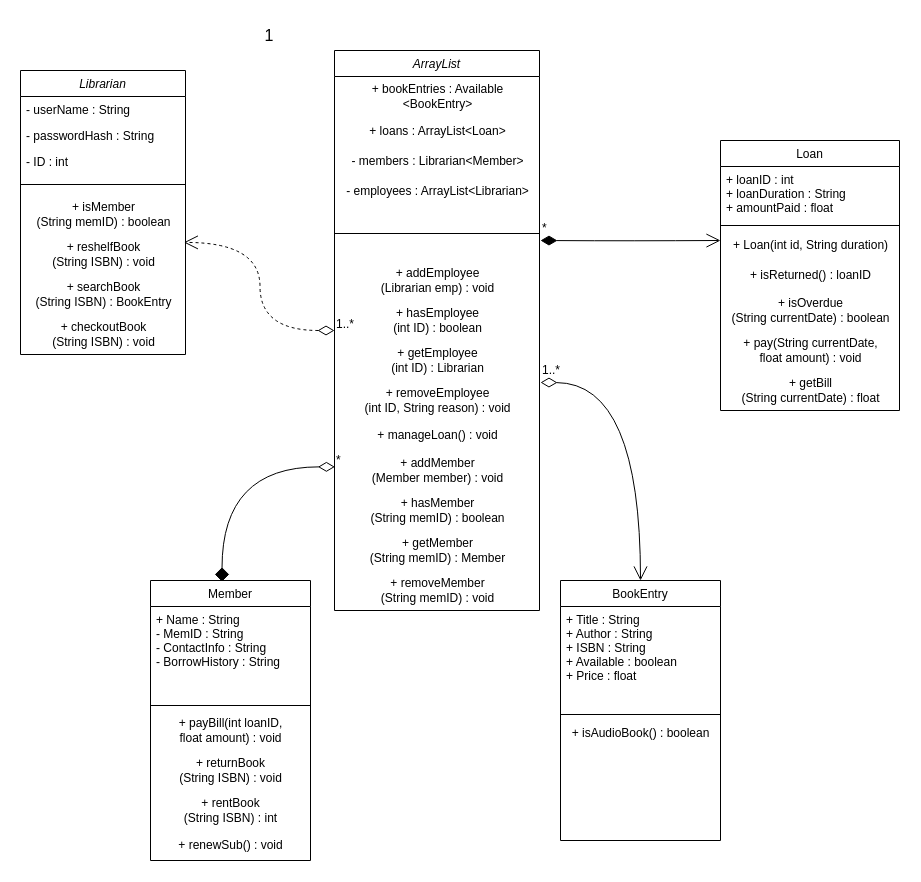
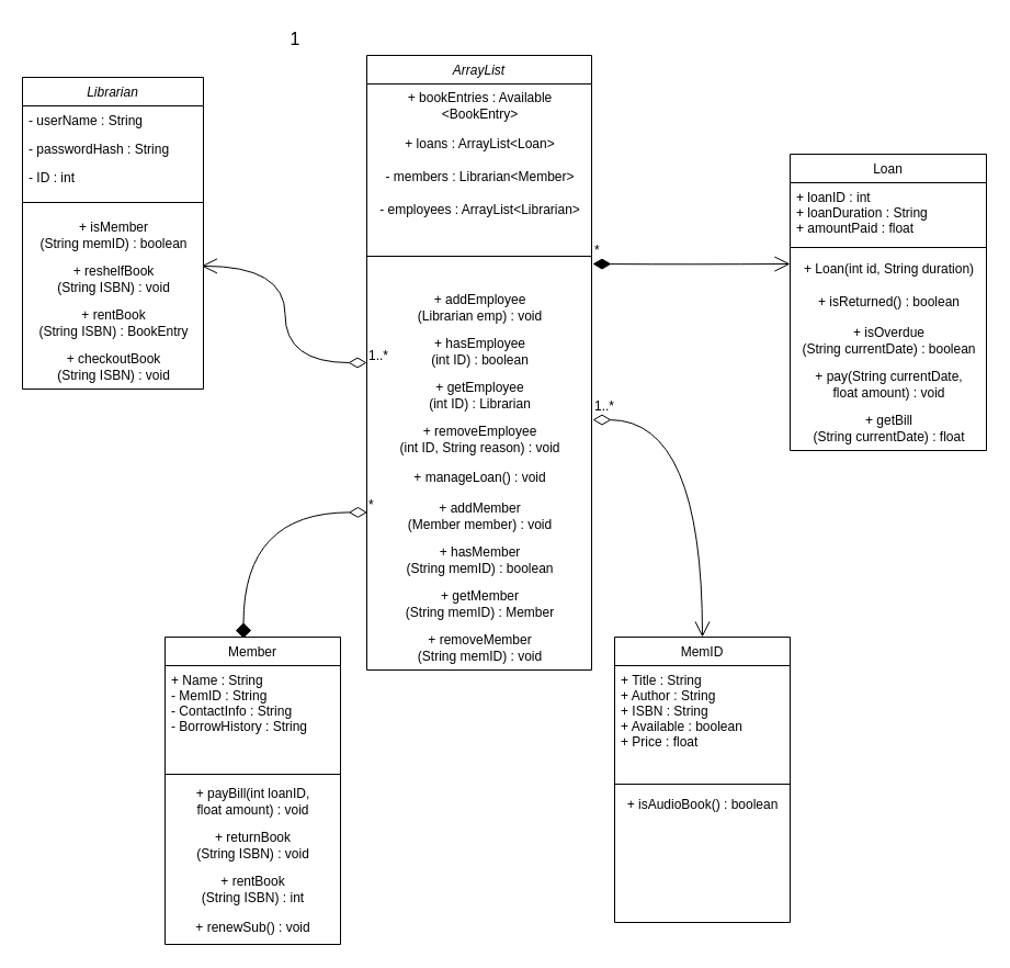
  <mxCell id="0" />
  <mxCell id="1" parent="0" />
  <mxCell id="2" value="Librarian" style="swimlane;fontStyle=2;align=center;verticalAlign=top;childLayout=stackLayout;horizontal=1;startSize=26;horizontalStack=0;resizeParent=1;resizeLast=0;collapsible=1;marginBottom=0;rounded=0;shadow=0;strokeWidth=1;" parent="1" vertex="1"><mxGeometry x="20" y="70" width="165" height="284" as="geometry"><mxRectangle x="230" y="140" width="160" height="26" as="alternateBounds" /></mxGeometry></mxCell>
  <mxCell id="3" value="- userName : String" style="text;align=left;verticalAlign=top;spacingLeft=4;spacingRight=4;overflow=hidden;rotatable=0;points=[[0,0.5],[1,0.5]];portConstraint=eastwest;" parent="2" vertex="1"><mxGeometry y="26" width="165" height="26" as="geometry" /></mxCell>
  <mxCell id="4" value="- passwordHash : String" style="text;align=left;verticalAlign=top;spacingLeft=4;spacingRight=4;overflow=hidden;rotatable=0;points=[[0,0.5],[1,0.5]];portConstraint=eastwest;rounded=0;shadow=0;html=0;" parent="2" vertex="1"><mxGeometry y="52" width="165" height="26" as="geometry" /></mxCell>
  <mxCell id="5" value="- ID : int" style="text;align=left;verticalAlign=top;spacingLeft=4;spacingRight=4;overflow=hidden;rotatable=0;points=[[0,0.5],[1,0.5]];portConstraint=eastwest;rounded=0;shadow=0;html=0;" parent="2" vertex="1"><mxGeometry y="78" width="165" height="26" as="geometry" /></mxCell>
  <mxCell id="6" value="" style="line;html=1;strokeWidth=1;align=left;verticalAlign=middle;spacingTop=-1;spacingLeft=3;spacingRight=3;rotatable=0;labelPosition=right;points=[];portConstraint=eastwest;" parent="2" vertex="1"><mxGeometry y="104" width="165" height="20" as="geometry" /></mxCell>
  <mxCell id="7" value="+ isMember&lt;div&gt;(String memID) : boolean&lt;/div&gt;" style="text;html=1;align=center;verticalAlign=middle;resizable=0;points=[];autosize=1;strokeColor=none;fillColor=none;" parent="2" vertex="1"><mxGeometry y="124" width="165" height="40" as="geometry" /></mxCell>
  <mxCell id="8" value="+ reshelfBook&lt;div&gt;(String ISBN) : void&lt;/div&gt;" style="text;html=1;align=center;verticalAlign=middle;resizable=0;points=[];autosize=1;strokeColor=none;fillColor=none;" parent="2" vertex="1"><mxGeometry y="164" width="165" height="40" as="geometry" /></mxCell>
- <mxCell id="9" value="+ searchBook&lt;div&gt;(String ISBN) : BookEntry&lt;/div&gt;" style="text;html=1;align=center;verticalAlign=middle;resizable=0;points=[];autosize=1;strokeColor=none;fillColor=none;" parent="2" vertex="1"><mxGeometry y="204" width="165" height="40" as="geometry" /></mxCell>
+ <mxCell id="9" value="+ rentBook&lt;div&gt;(String ISBN) : BookEntry&lt;/div&gt;" style="text;html=1;align=center;verticalAlign=middle;resizable=0;points=[];autosize=1;strokeColor=none;fillColor=none;" parent="2" vertex="1"><mxGeometry y="204" width="165" height="40" as="geometry" /></mxCell>
  <mxCell id="10" value="+ checkoutBook&lt;div&gt;(String ISBN) : void&lt;/div&gt;" style="text;html=1;align=center;verticalAlign=middle;resizable=0;points=[];autosize=1;strokeColor=none;fillColor=none;" parent="2" vertex="1"><mxGeometry y="244" width="165" height="40" as="geometry" /></mxCell>
  <mxCell id="11" value="Member" style="swimlane;fontStyle=0;align=center;verticalAlign=top;childLayout=stackLayout;horizontal=1;startSize=26;horizontalStack=0;resizeParent=1;resizeLast=0;collapsible=1;marginBottom=0;rounded=0;shadow=0;strokeWidth=1;" parent="1" vertex="1"><mxGeometry x="150" y="580" width="160" height="280" as="geometry"><mxRectangle x="130" y="380" width="160" height="26" as="alternateBounds" /></mxGeometry></mxCell>
  <mxCell id="12" value="+ Name : String&#10;- MemID : String&#10;- ContactInfo : String&#10;- BorrowHistory : String&#10;" style="text;align=left;verticalAlign=top;spacingLeft=4;spacingRight=4;overflow=hidden;rotatable=0;points=[[0,0.5],[1,0.5]];portConstraint=eastwest;" parent="11" vertex="1"><mxGeometry y="26" width="160" height="94" as="geometry" /></mxCell>
  <mxCell id="13" value="" style="line;html=1;strokeWidth=1;align=left;verticalAlign=middle;spacingTop=-1;spacingLeft=3;spacingRight=3;rotatable=0;labelPosition=right;points=[];portConstraint=eastwest;" parent="11" vertex="1"><mxGeometry y="120" width="160" height="10" as="geometry" /></mxCell>
  <mxCell id="14" value="+ payBill(int loanID,&lt;div&gt;float amount) : void&lt;/div&gt;" style="text;html=1;align=center;verticalAlign=middle;resizable=0;points=[];autosize=1;strokeColor=none;fillColor=none;" parent="11" vertex="1"><mxGeometry y="130" width="160" height="40" as="geometry" /></mxCell>
  <mxCell id="15" value="+ returnBook&lt;div&gt;(String ISBN) : void&lt;/div&gt;" style="text;html=1;align=center;verticalAlign=middle;resizable=0;points=[];autosize=1;strokeColor=none;fillColor=none;" parent="11" vertex="1"><mxGeometry y="170" width="160" height="40" as="geometry" /></mxCell>
  <mxCell id="16" value="+ rentBook&lt;div&gt;(String ISBN) : int&lt;/div&gt;" style="text;html=1;align=center;verticalAlign=middle;resizable=0;points=[];autosize=1;strokeColor=none;fillColor=none;" parent="11" vertex="1"><mxGeometry y="210" width="160" height="40" as="geometry" /></mxCell>
  <mxCell id="17" value="+ renewSub() : void" style="text;html=1;align=center;verticalAlign=middle;resizable=0;points=[];autosize=1;strokeColor=none;fillColor=none;" parent="11" vertex="1"><mxGeometry y="250" width="160" height="30" as="geometry" /></mxCell>
- <mxCell id="18" value="BookEntry" style="swimlane;fontStyle=0;align=center;verticalAlign=top;childLayout=stackLayout;horizontal=1;startSize=26;horizontalStack=0;resizeParent=1;resizeLast=0;collapsible=1;marginBottom=0;rounded=0;shadow=0;strokeWidth=1;" parent="1" vertex="1"><mxGeometry x="560" y="580" width="160" height="260" as="geometry"><mxRectangle x="340" y="380" width="170" height="26" as="alternateBounds" /></mxGeometry></mxCell>
+ <mxCell id="18" value="MemID" style="swimlane;fontStyle=0;align=center;verticalAlign=top;childLayout=stackLayout;horizontal=1;startSize=26;horizontalStack=0;resizeParent=1;resizeLast=0;collapsible=1;marginBottom=0;rounded=0;shadow=0;strokeWidth=1;" parent="1" vertex="1"><mxGeometry x="560" y="580" width="160" height="260" as="geometry"><mxRectangle x="340" y="380" width="170" height="26" as="alternateBounds" /></mxGeometry></mxCell>
  <mxCell id="19" value="+ Title : String&#10;+ Author : String&#10;+ ISBN : String&#10;+ Available : boolean&#10;+ Price : float" style="text;align=left;verticalAlign=top;spacingLeft=4;spacingRight=4;overflow=hidden;rotatable=0;points=[[0,0.5],[1,0.5]];portConstraint=eastwest;" parent="18" vertex="1"><mxGeometry y="26" width="160" height="104" as="geometry" /></mxCell>
  <mxCell id="20" value="" style="line;html=1;strokeWidth=1;align=left;verticalAlign=middle;spacingTop=-1;spacingLeft=3;spacingRight=3;rotatable=0;labelPosition=right;points=[];portConstraint=eastwest;" parent="18" vertex="1"><mxGeometry y="130" width="160" height="8" as="geometry" /></mxCell>
  <mxCell id="21" value="+ isAudioBook() : boolean" style="text;html=1;align=center;verticalAlign=middle;resizable=0;points=[];autosize=1;strokeColor=none;fillColor=none;" parent="18" vertex="1"><mxGeometry y="138" width="160" height="30" as="geometry" /></mxCell>
  <mxCell id="22" value="Loan" style="swimlane;fontStyle=0;align=center;verticalAlign=top;childLayout=stackLayout;horizontal=1;startSize=26;horizontalStack=0;resizeParent=1;resizeLast=0;collapsible=1;marginBottom=0;rounded=0;shadow=0;strokeWidth=1;" parent="1" vertex="1"><mxGeometry x="720" y="140" width="179" height="270" as="geometry"><mxRectangle x="550" y="140" width="160" height="26" as="alternateBounds" /></mxGeometry></mxCell>
  <mxCell id="23" value="+ loanID : int&#10;+ loanDuration : String&#10;+ amountPaid : float" style="text;align=left;verticalAlign=top;spacingLeft=4;spacingRight=4;overflow=hidden;rotatable=0;points=[[0,0.5],[1,0.5]];portConstraint=eastwest;" parent="22" vertex="1"><mxGeometry y="26" width="179" height="54" as="geometry" /></mxCell>
  <mxCell id="24" value="" style="line;html=1;strokeWidth=1;align=left;verticalAlign=middle;spacingTop=-1;spacingLeft=3;spacingRight=3;rotatable=0;labelPosition=right;points=[];portConstraint=eastwest;" parent="22" vertex="1"><mxGeometry y="80" width="179" height="10" as="geometry" /></mxCell>
  <mxCell id="25" value="+ Loan(int id, String duration)" style="text;html=1;align=center;verticalAlign=middle;resizable=0;points=[];autosize=1;strokeColor=none;fillColor=none;" parent="22" vertex="1"><mxGeometry y="90" width="179" height="30" as="geometry" /></mxCell>
- <mxCell id="26" value="+ isReturned() : loanID" style="text;html=1;align=center;verticalAlign=middle;resizable=0;points=[];autosize=1;strokeColor=none;fillColor=none;" parent="22" vertex="1"><mxGeometry y="120" width="179" height="30" as="geometry" /></mxCell>
+ <mxCell id="26" value="+ isReturned() : boolean" style="text;html=1;align=center;verticalAlign=middle;resizable=0;points=[];autosize=1;strokeColor=none;fillColor=none;" parent="22" vertex="1"><mxGeometry y="120" width="179" height="30" as="geometry" /></mxCell>
  <mxCell id="27" value="+ isOverdue&lt;div&gt;(String currentDate) : boolean&lt;/div&gt;" style="text;html=1;align=center;verticalAlign=middle;resizable=0;points=[];autosize=1;strokeColor=none;fillColor=none;" vertex="1" parent="22"><mxGeometry y="150" width="179" height="40" as="geometry" /></mxCell>
  <mxCell id="28" value="+ pay(String currentDate,&lt;div&gt;float amount) : void&lt;/div&gt;" style="text;html=1;align=center;verticalAlign=middle;resizable=0;points=[];autosize=1;strokeColor=none;fillColor=none;" parent="22" vertex="1"><mxGeometry y="190" width="179" height="40" as="geometry" /></mxCell>
  <mxCell id="29" value="+ getBill&lt;div&gt;&lt;span style=&quot;background-color: initial;&quot;&gt;(String currentDate) : float&lt;/span&gt;&lt;/div&gt;" style="text;html=1;align=center;verticalAlign=middle;resizable=0;points=[];autosize=1;strokeColor=none;fillColor=none;" vertex="1" parent="22"><mxGeometry y="230" width="179" height="40" as="geometry" /></mxCell>
  <mxCell id="30" value="ArrayList" style="swimlane;fontStyle=2;align=center;verticalAlign=top;childLayout=stackLayout;horizontal=1;startSize=26;horizontalStack=0;resizeParent=1;resizeLast=0;collapsible=1;marginBottom=0;rounded=0;shadow=0;strokeWidth=1;" parent="1" vertex="1"><mxGeometry x="334" width="205" height="560" as="geometry" y="50"><mxRectangle x="230" y="140" width="160" height="26" as="alternateBounds" /></mxGeometry></mxCell>
  <mxCell id="31" value="+ bookEntries : Available&lt;div&gt;&amp;lt;BookEntry&amp;gt;&lt;/div&gt;" style="text;html=1;align=center;verticalAlign=middle;resizable=0;points=[];autosize=1;strokeColor=none;fillColor=none;" parent="30" vertex="1"><mxGeometry y="26" width="205" height="40" as="geometry" /></mxCell>
  <mxCell id="32" value="+ loans : ArrayList&amp;lt;Loan&amp;gt;" style="text;html=1;align=center;verticalAlign=middle;resizable=0;points=[];autosize=1;strokeColor=none;fillColor=none;" parent="30" vertex="1"><mxGeometry y="66" width="205" height="30" as="geometry" /></mxCell>
  <mxCell id="33" value="- members : Librarian&amp;lt;Member&amp;gt;" style="text;html=1;align=center;verticalAlign=middle;resizable=0;points=[];autosize=1;strokeColor=none;fillColor=none;" parent="30" vertex="1"><mxGeometry y="96" width="205" height="30" as="geometry" /></mxCell>
  <mxCell id="34" value="- employees : ArrayList&amp;lt;Librarian&amp;gt;" style="text;html=1;align=center;verticalAlign=middle;resizable=0;points=[];autosize=1;strokeColor=none;fillColor=none;" parent="30" vertex="1"><mxGeometry y="126" width="205" height="30" as="geometry" /></mxCell>
  <mxCell id="35" value="" style="line;html=1;strokeWidth=1;align=left;verticalAlign=middle;spacingTop=-1;spacingLeft=3;spacingRight=3;rotatable=0;labelPosition=right;points=[];portConstraint=eastwest;" parent="30" vertex="1"><mxGeometry y="156" width="205" height="54" as="geometry" /></mxCell>
  <mxCell id="36" value="+ addEmployee&lt;div&gt;(Librarian emp)&amp;nbsp;&lt;span style=&quot;background-color: initial;&quot;&gt;: void&lt;/span&gt;&lt;/div&gt;" style="text;html=1;align=center;verticalAlign=middle;resizable=0;points=[];autosize=1;strokeColor=none;fillColor=none;" parent="30" vertex="1"><mxGeometry y="210" width="205" height="40" as="geometry" /></mxCell>
  <mxCell id="37" value="+ hasEmployee&lt;div&gt;(int ID) : boolean&lt;/div&gt;" style="text;html=1;align=center;verticalAlign=middle;resizable=0;points=[];autosize=1;strokeColor=none;fillColor=none;" parent="30" vertex="1"><mxGeometry y="250" width="205" height="40" as="geometry" /></mxCell>
  <mxCell id="38" value="+ getEmployee&lt;div&gt;(int ID)&amp;nbsp;&lt;span style=&quot;background-color: initial;&quot;&gt;: Librarian&lt;/span&gt;&lt;/div&gt;" style="text;html=1;align=center;verticalAlign=middle;resizable=0;points=[];autosize=1;strokeColor=none;fillColor=none;" vertex="1" parent="30"><mxGeometry y="290" width="205" height="40" as="geometry" /></mxCell>
  <mxCell id="39" value="+ removeEmployee&lt;div&gt;(int ID, String reason)&amp;nbsp;&lt;span style=&quot;background-color: initial;&quot;&gt;: void&lt;/span&gt;&lt;/div&gt;" style="text;html=1;align=center;verticalAlign=middle;resizable=0;points=[];autosize=1;strokeColor=none;fillColor=none;" vertex="1" parent="30"><mxGeometry y="330" width="205" height="40" as="geometry" /></mxCell>
  <mxCell id="40" value="+ manageLoan() : void" style="text;html=1;align=center;verticalAlign=middle;resizable=0;points=[];autosize=1;strokeColor=none;fillColor=none;" parent="30" vertex="1"><mxGeometry y="370" width="205" height="30" as="geometry" /></mxCell>
  <mxCell id="41" value="+ addMember&lt;div&gt;(Member member) : void&lt;/div&gt;" style="text;html=1;align=center;verticalAlign=middle;resizable=0;points=[];autosize=1;strokeColor=none;fillColor=none;" parent="30" vertex="1"><mxGeometry y="400" width="205" height="40" as="geometry" /></mxCell>
  <mxCell id="42" value="+ hasMember&lt;div&gt;(String memID) : boolean&lt;/div&gt;" style="text;html=1;align=center;verticalAlign=middle;resizable=0;points=[];autosize=1;strokeColor=none;fillColor=none;" vertex="1" parent="30"><mxGeometry y="440" width="205" height="40" as="geometry" /></mxCell>
  <mxCell id="43" value="+ getMember&lt;div&gt;(String memID) : Member&lt;/div&gt;" style="text;html=1;align=center;verticalAlign=middle;resizable=0;points=[];autosize=1;strokeColor=none;fillColor=none;" vertex="1" parent="30"><mxGeometry y="480" width="205" height="40" as="geometry" /></mxCell>
  <mxCell id="44" value="+ removeMember&lt;div&gt;(String memID) : void&lt;/div&gt;" style="text;html=1;align=center;verticalAlign=middle;resizable=0;points=[];autosize=1;strokeColor=none;fillColor=none;" vertex="1" parent="30"><mxGeometry y="520" width="205" height="40" as="geometry" /></mxCell>
  <mxCell id="45" value="1" style="text;strokeColor=none;fillColor=none;html=1;align=center;verticalAlign=middle;whiteSpace=wrap;rounded=0;fontSize=16;" parent="1" vertex="1"><mxGeometry x="239" y="20" width="60" height="30" as="geometry" /></mxCell>
- <mxCell id="46" value="1..*" style="endArrow=open;html=1;endSize=12;startArrow=diamondThin;startSize=14;startFill=0;edgeStyle=orthogonalEdgeStyle;align=left;verticalAlign=bottom;rounded=0;fontSize=12;curved=1;exitX=0;exitY=0.5;exitDx=0;exitDy=0;entryX=0.99;entryY=0.198;entryDx=0;entryDy=0;entryPerimeter=0;dashed=1;" edge="1" parent="1" source="30" target="8"><mxGeometry x="-1" y="3" relative="1" as="geometry"><mxPoint x="270" y="224" as="sourcePoint" /><mxPoint x="190" y="230" as="targetPoint" /></mxGeometry></mxCell>
+ <mxCell id="46" value="1..*" style="endArrow=open;html=1;endSize=12;startArrow=diamondThin;startSize=14;startFill=0;edgeStyle=orthogonalEdgeStyle;align=left;verticalAlign=bottom;rounded=0;fontSize=12;curved=1;exitX=0;exitY=0.5;exitDx=0;exitDy=0;entryX=0.99;entryY=0.198;entryDx=0;entryDy=0;entryPerimeter=0;" edge="1" parent="1" source="30" target="8"><mxGeometry x="-1" y="3" relative="1" as="geometry"><mxPoint x="270" y="224" as="sourcePoint" /><mxPoint x="190" y="230" as="targetPoint" /></mxGeometry></mxCell>
  <mxCell id="47" value="*" style="endArrow=diamond;html=1;endSize=12;startArrow=diamondThin;startSize=14;startFill=0;edgeStyle=orthogonalEdgeStyle;align=left;verticalAlign=bottom;rounded=0;fontSize=12;curved=1;entryX=0.447;entryY=0.004;entryDx=0;entryDy=0;entryPerimeter=0;exitX=0.002;exitY=0.409;exitDx=0;exitDy=0;exitPerimeter=0;" edge="1" parent="1" source="41" target="11"><mxGeometry x="-1" y="3" relative="1" as="geometry"><mxPoint x="280" y="420" as="sourcePoint" /><mxPoint x="460" y="760" as="targetPoint" /></mxGeometry></mxCell>
  <mxCell id="48" value="*" style="endArrow=open;html=1;endSize=12;startArrow=diamondThin;startSize=14;startFill=1;edgeStyle=orthogonalEdgeStyle;align=left;verticalAlign=bottom;rounded=0;fontSize=12;curved=1;entryX=0;entryY=0.333;entryDx=0;entryDy=0;entryPerimeter=0;" edge="1" parent="1" target="25"><mxGeometry x="-1" y="3" relative="1" as="geometry"><mxPoint x="540" y="240" as="sourcePoint" /><mxPoint x="692" y="240" as="targetPoint" /></mxGeometry></mxCell>
  <mxCell id="49" value="1..*" style="endArrow=open;html=1;endSize=12;startArrow=diamondThin;startSize=14;startFill=0;edgeStyle=orthogonalEdgeStyle;align=left;verticalAlign=bottom;rounded=0;fontSize=12;curved=1;entryX=0.5;entryY=0;entryDx=0;entryDy=0;" edge="1" parent="1" target="18"><mxGeometry x="-1" y="3" relative="1" as="geometry"><mxPoint x="540" y="382" as="sourcePoint" /><mxPoint x="692" y="380" as="targetPoint" /></mxGeometry></mxCell>
